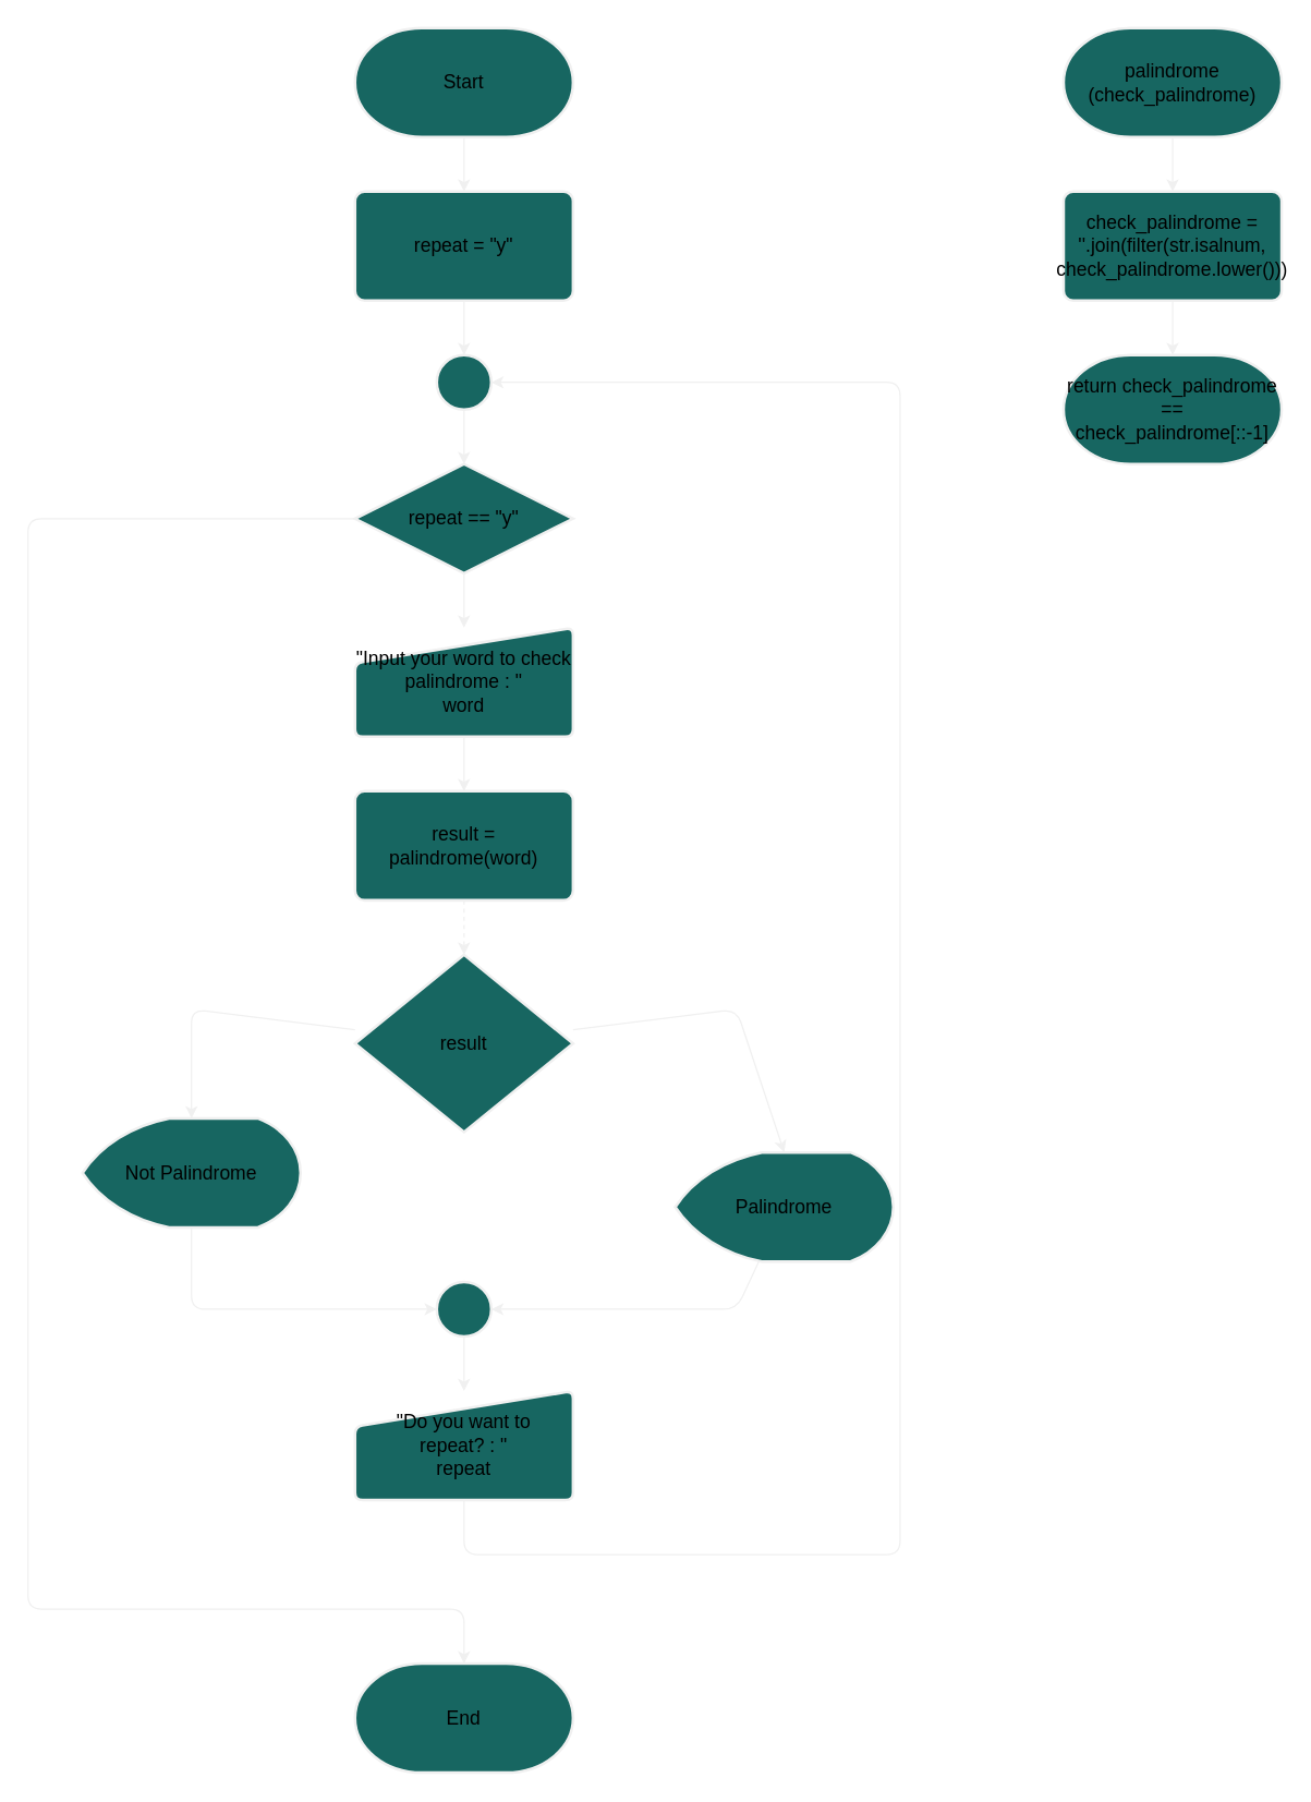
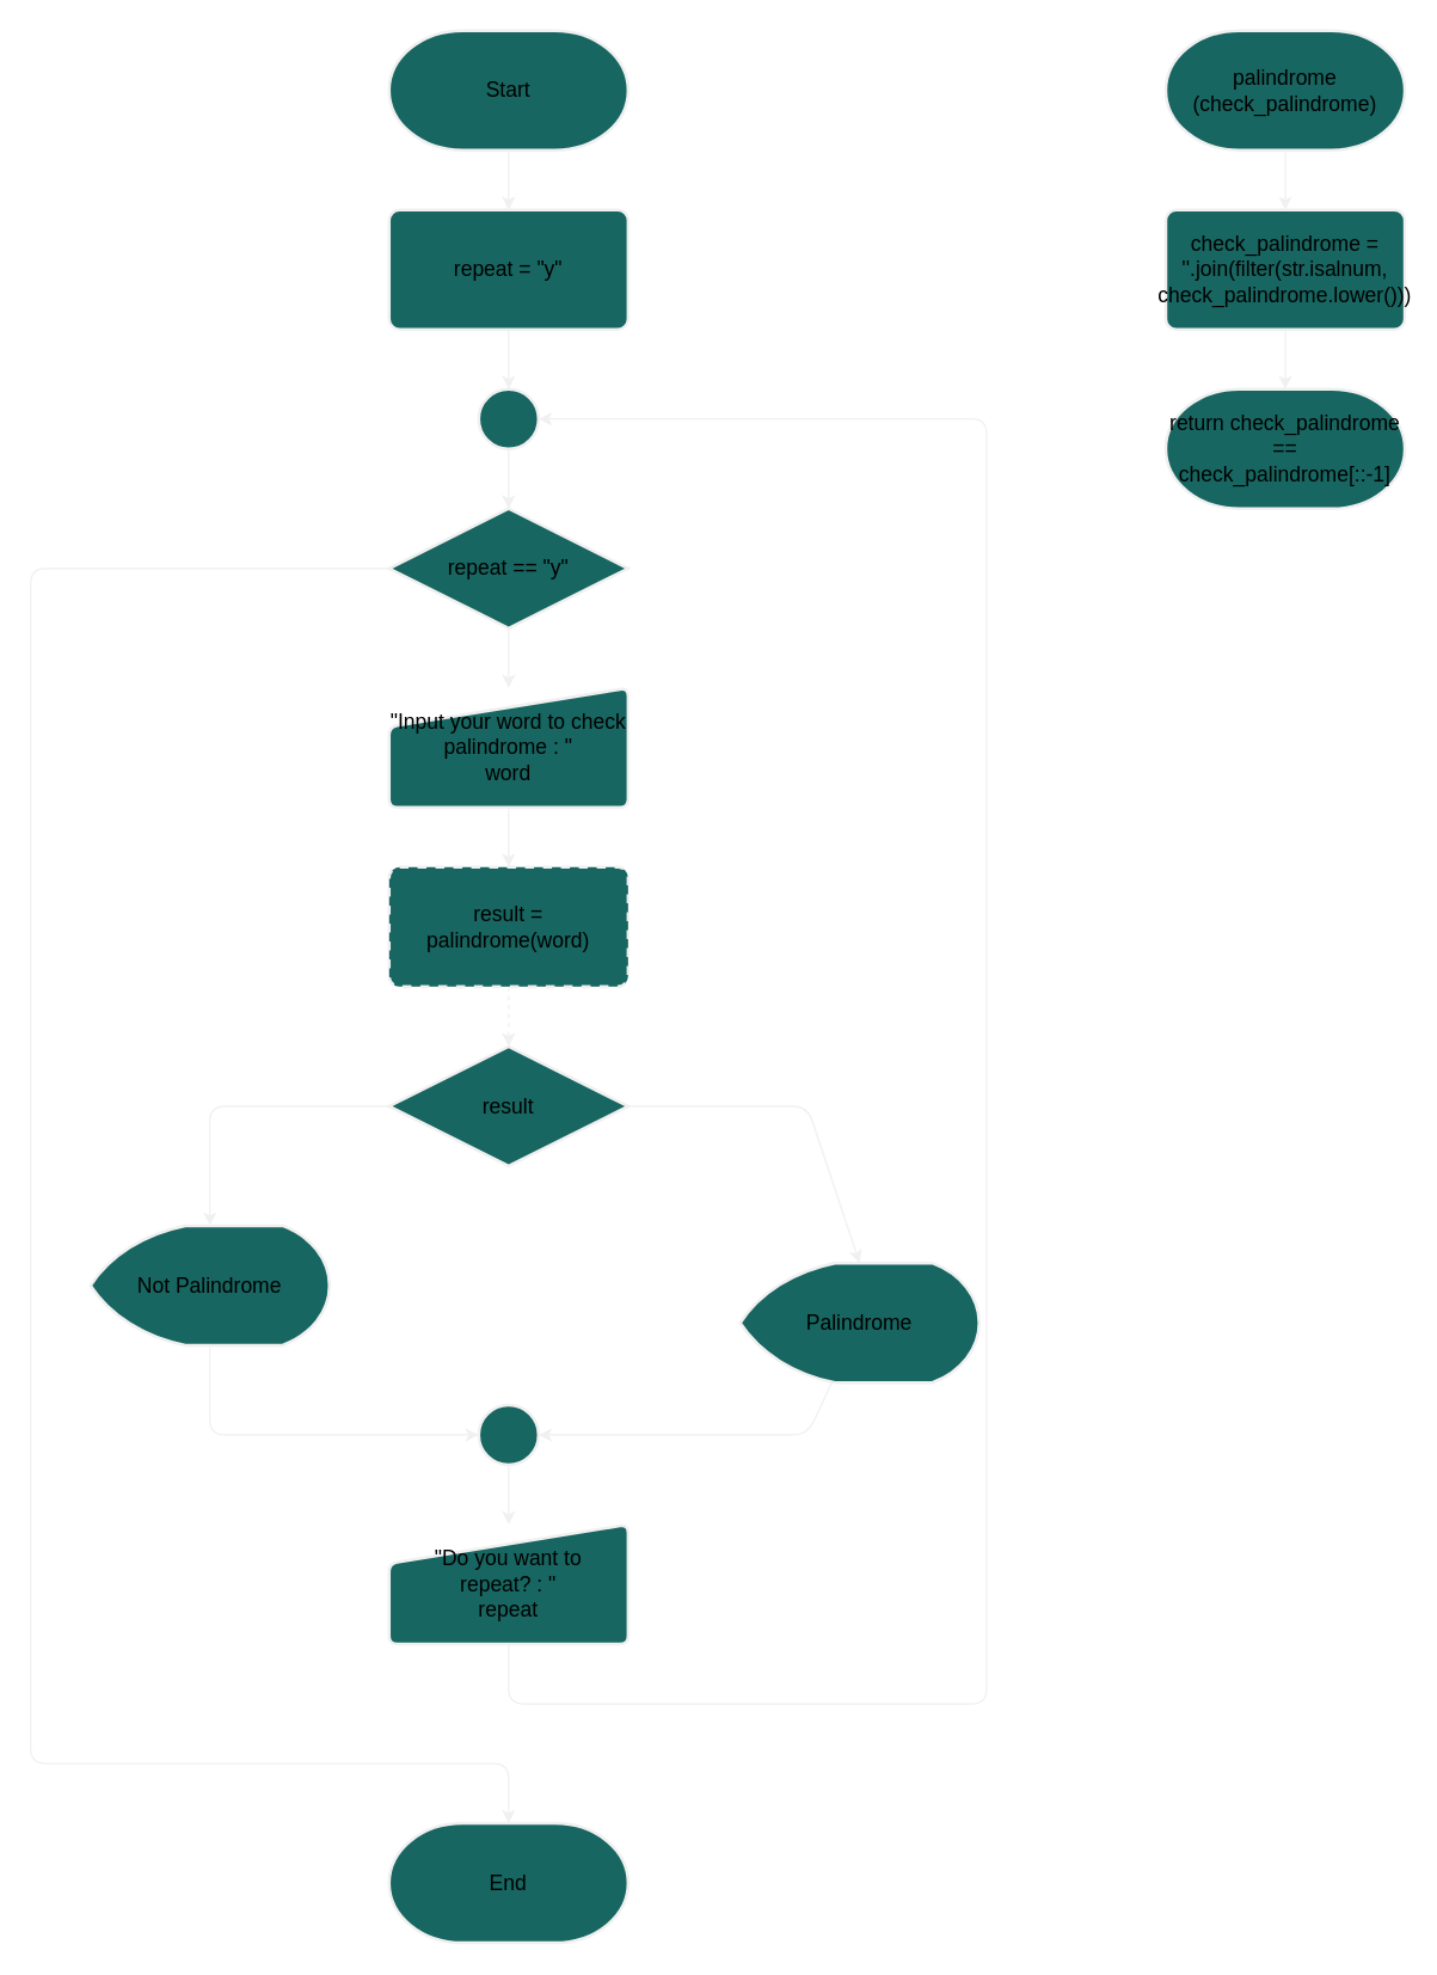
  <mxCell id="0" />
  <mxCell id="1" parent="0" />
  <mxCell id="2" value="" style="edgeStyle=none;html=1;fontSize=14;fillColor=#176661;strokeColor=#F0F0F0;" edge="1" parent="1" source="3" target="6"><mxGeometry relative="1" as="geometry" /></mxCell>
  <mxCell id="3" value="&lt;font style=&quot;font-size: 14px;&quot;&gt;Start&lt;/font&gt;" style="strokeWidth=2;html=1;shape=mxgraph.flowchart.terminator;whiteSpace=wrap;fillColor=#176661;strokeColor=#F0F0F0;" vertex="1" parent="1"><mxGeometry x="260" y="20" width="160" height="80" as="geometry" /></mxCell>
  <mxCell id="4" value="&lt;font style=&quot;font-size: 14px;&quot;&gt;End&lt;/font&gt;" style="strokeWidth=2;html=1;shape=mxgraph.flowchart.terminator;whiteSpace=wrap;fillColor=#176661;strokeColor=#F0F0F0;" vertex="1" parent="1"><mxGeometry x="260" y="1220" width="160" height="80" as="geometry" /></mxCell>
  <mxCell id="5" value="" style="edgeStyle=none;html=1;fontSize=14;fillColor=#176661;strokeColor=#F0F0F0;" edge="1" parent="1" source="6" target="11"><mxGeometry relative="1" as="geometry" /></mxCell>
  <mxCell id="6" value="repeat = &quot;y&quot;" style="rounded=1;whiteSpace=wrap;html=1;absoluteArcSize=1;arcSize=14;strokeWidth=2;fontSize=14;fillColor=#176661;strokeColor=#F0F0F0;" vertex="1" parent="1"><mxGeometry x="260" y="140" width="160" height="80" as="geometry" /></mxCell>
  <mxCell id="7" value="" style="edgeStyle=none;html=1;fontSize=14;fillColor=#176661;strokeColor=#F0F0F0;" edge="1" parent="1" source="9" target="13"><mxGeometry relative="1" as="geometry" /></mxCell>
  <mxCell id="8" style="edgeStyle=none;html=1;entryX=0.5;entryY=0;entryDx=0;entryDy=0;entryPerimeter=0;fontSize=14;fillColor=#176661;strokeColor=#F0F0F0;" edge="1" parent="1" source="9" target="4"><mxGeometry relative="1" as="geometry"><Array as="points"><mxPoint x="20" y="380" /><mxPoint x="20" y="1180" /><mxPoint x="340" y="1180" /></Array></mxGeometry></mxCell>
  <mxCell id="9" value="repeat == &quot;y&quot;" style="strokeWidth=2;html=1;shape=mxgraph.flowchart.decision;whiteSpace=wrap;fontSize=14;fillColor=#176661;strokeColor=#F0F0F0;" vertex="1" parent="1"><mxGeometry x="260" y="340" width="160" height="80" as="geometry" /></mxCell>
  <mxCell id="10" value="" style="edgeStyle=none;html=1;fontSize=14;fillColor=#176661;strokeColor=#F0F0F0;" edge="1" parent="1" source="11" target="9"><mxGeometry relative="1" as="geometry" /></mxCell>
  <mxCell id="11" value="" style="strokeWidth=2;html=1;shape=mxgraph.flowchart.start_2;whiteSpace=wrap;fontSize=14;fillColor=#176661;strokeColor=#F0F0F0;" vertex="1" parent="1"><mxGeometry x="320" y="260" width="40" height="40" as="geometry" /></mxCell>
  <mxCell id="12" value="" style="edgeStyle=none;html=1;fontSize=14;fillColor=#176661;strokeColor=#F0F0F0;" edge="1" parent="1" source="13" target="15"><mxGeometry relative="1" as="geometry" /></mxCell>
  <mxCell id="13" value="&quot;Input your word to check palindrome : &quot;&lt;br&gt;word" style="html=1;strokeWidth=2;shape=manualInput;whiteSpace=wrap;rounded=1;size=26;arcSize=11;fontSize=14;fillColor=#176661;strokeColor=#F0F0F0;" vertex="1" parent="1"><mxGeometry x="260" y="460" width="160" height="80" as="geometry" /></mxCell>
  <mxCell id="14" value="" style="edgeStyle=none;html=1;fontSize=14;fillColor=#176661;strokeColor=#F0F0F0;dashed=1;" edge="1" parent="1" source="15" target="18"><mxGeometry relative="1" as="geometry" /></mxCell>
- <mxCell id="15" value="result = palindrome(word)" style="rounded=1;whiteSpace=wrap;html=1;absoluteArcSize=1;arcSize=14;strokeWidth=2;fontSize=14;fillColor=#176661;strokeColor=#F0F0F0;" vertex="1" parent="1"><mxGeometry x="260" width="160" height="80" as="geometry" y="580" /></mxCell>
+ <mxCell id="15" value="result = palindrome(word)" style="rounded=1;whiteSpace=wrap;html=1;absoluteArcSize=1;arcSize=14;strokeWidth=2;fontSize=14;fillColor=#176661;strokeColor=#F0F0F0;dashed=1;" vertex="1" parent="1"><mxGeometry x="260" width="160" height="80" as="geometry" y="580" /></mxCell>
  <mxCell id="16" style="edgeStyle=none;html=1;entryX=0.5;entryY=0;entryDx=0;entryDy=0;entryPerimeter=0;fontSize=14;fillColor=#176661;strokeColor=#F0F0F0;" edge="1" parent="1" source="18" target="22"><mxGeometry relative="1" as="geometry"><Array as="points"><mxPoint x="140" y="740" /></Array></mxGeometry></mxCell>
  <mxCell id="17" style="edgeStyle=none;html=1;entryX=0.5;entryY=0;entryDx=0;entryDy=0;entryPerimeter=0;fontSize=14;fillColor=#176661;strokeColor=#F0F0F0;" edge="1" parent="1" source="18" target="20"><mxGeometry relative="1" as="geometry"><Array as="points"><mxPoint x="540" y="740" /></Array></mxGeometry></mxCell>
- <mxCell id="18" value="result" style="strokeWidth=2;html=1;shape=mxgraph.flowchart.decision;whiteSpace=wrap;fontSize=14;fillColor=#176661;strokeColor=#F0F0F0;" vertex="1" parent="1"><mxGeometry x="260" y="700" width="160" height="130" as="geometry" /></mxCell>
+ <mxCell id="18" value="result" style="strokeWidth=2;html=1;shape=mxgraph.flowchart.decision;whiteSpace=wrap;fontSize=14;fillColor=#176661;strokeColor=#F0F0F0;" vertex="1" parent="1"><mxGeometry x="260" y="700" width="160" height="80" as="geometry" /></mxCell>
  <mxCell id="19" style="edgeStyle=none;html=1;entryX=1;entryY=0.5;entryDx=0;entryDy=0;entryPerimeter=0;fontSize=14;fillColor=#176661;strokeColor=#F0F0F0;" edge="1" parent="1" source="20" target="24"><mxGeometry relative="1" as="geometry"><Array as="points"><mxPoint x="540" y="960" /></Array></mxGeometry></mxCell>
  <mxCell id="20" value="Palindrome" style="strokeWidth=2;html=1;shape=mxgraph.flowchart.display;whiteSpace=wrap;fontSize=14;fillColor=#176661;strokeColor=#F0F0F0;" vertex="1" parent="1"><mxGeometry x="495" y="845" width="160" height="80" as="geometry" /></mxCell>
  <mxCell id="21" style="edgeStyle=none;html=1;entryX=0;entryY=0.5;entryDx=0;entryDy=0;entryPerimeter=0;fontSize=14;fillColor=#176661;strokeColor=#F0F0F0;" edge="1" parent="1" source="22" target="24"><mxGeometry relative="1" as="geometry"><Array as="points"><mxPoint x="140" y="960" /></Array></mxGeometry></mxCell>
  <mxCell id="22" value="Not Palindrome" style="strokeWidth=2;html=1;shape=mxgraph.flowchart.display;whiteSpace=wrap;fontSize=14;fillColor=#176661;strokeColor=#F0F0F0;" vertex="1" parent="1"><mxGeometry x="60" y="820" width="160" height="80" as="geometry" /></mxCell>
  <mxCell id="23" value="" style="edgeStyle=none;html=1;strokeColor=#F0F0F0;fontSize=14;fillColor=#176661;" edge="1" parent="1" source="24" target="31"><mxGeometry relative="1" as="geometry" /></mxCell>
  <mxCell id="24" value="" style="strokeWidth=2;html=1;shape=mxgraph.flowchart.start_2;whiteSpace=wrap;fontSize=14;fillColor=#176661;strokeColor=#F0F0F0;" vertex="1" parent="1"><mxGeometry x="320" y="940" width="40" height="40" as="geometry" /></mxCell>
  <mxCell id="25" value="" style="edgeStyle=none;html=1;fontSize=14;fillColor=#176661;strokeColor=#F0F0F0;" edge="1" parent="1" source="26" target="28"><mxGeometry relative="1" as="geometry" /></mxCell>
  <mxCell id="26" value="&lt;font style=&quot;font-size: 14px;&quot;&gt;palindrome&lt;br&gt;(check_palindrome)&lt;/font&gt;" style="strokeWidth=2;html=1;shape=mxgraph.flowchart.terminator;whiteSpace=wrap;fillColor=#176661;strokeColor=#F0F0F0;" vertex="1" parent="1"><mxGeometry x="780" y="20" width="160" height="80" as="geometry" /></mxCell>
  <mxCell id="27" value="" style="edgeStyle=none;html=1;fontSize=14;fillColor=#176661;strokeColor=#F0F0F0;" edge="1" parent="1" source="28" target="29"><mxGeometry relative="1" as="geometry" /></mxCell>
  <mxCell id="28" value="check_palindrome = ''.join(filter(str.isalnum, check_palindrome.lower()))" style="rounded=1;whiteSpace=wrap;html=1;absoluteArcSize=1;arcSize=14;strokeWidth=2;fontSize=14;fillColor=#176661;strokeColor=#F0F0F0;" vertex="1" parent="1"><mxGeometry x="780" y="140" width="160" height="80" as="geometry" /></mxCell>
  <mxCell id="29" value="&lt;span style=&quot;font-size: 14px;&quot;&gt;return check_palindrome == check_palindrome[::-1]&lt;/span&gt;" style="strokeWidth=2;html=1;shape=mxgraph.flowchart.terminator;whiteSpace=wrap;fillColor=#176661;strokeColor=#F0F0F0;" vertex="1" parent="1"><mxGeometry x="780" y="260" width="160" height="80" as="geometry" /></mxCell>
  <mxCell id="30" style="edgeStyle=none;html=1;strokeColor=#F0F0F0;fontSize=14;fillColor=#176661;entryX=1;entryY=0.5;entryDx=0;entryDy=0;entryPerimeter=0;" edge="1" parent="1" source="31" target="11"><mxGeometry relative="1" as="geometry"><mxPoint x="620" y="660" as="targetPoint" /><Array as="points"><mxPoint x="340" y="1140" /><mxPoint x="660" y="1140" /><mxPoint x="660" y="280" /></Array></mxGeometry></mxCell>
  <mxCell id="31" value="&quot;Do you want to &lt;br&gt;repeat? : &quot;&lt;br&gt;repeat" style="html=1;strokeWidth=2;shape=manualInput;whiteSpace=wrap;rounded=1;size=26;arcSize=11;fontSize=14;fillColor=#176661;strokeColor=#F0F0F0;" vertex="1" parent="1"><mxGeometry x="260" y="1020" width="160" height="80" as="geometry" /></mxCell>
